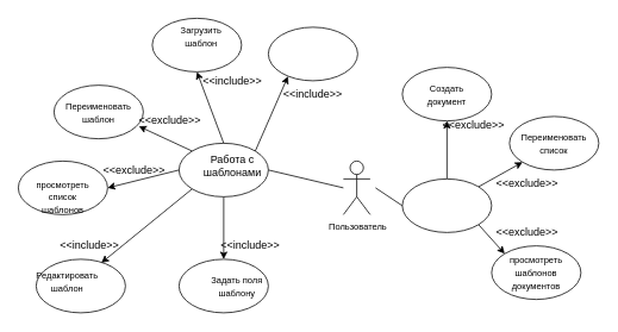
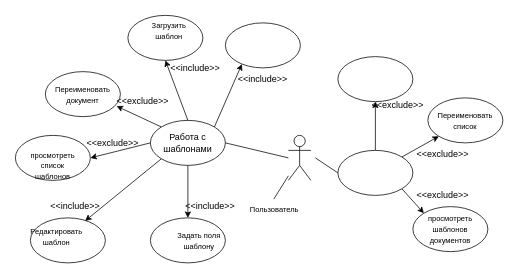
  <mxCell id="0" />
  <mxCell id="1" parent="0" />
  <mxCell id="2" style="rounded=0;orthogonalLoop=1;jettySize=auto;html=1;exitX=0;exitY=0.333;exitDx=0;exitDy=0;exitPerimeter=0;entryX=1;entryY=0.5;entryDx=0;entryDy=0;endArrow=none;endFill=0;" edge="1" parent="1" target="24"><mxGeometry relative="1" as="geometry"><mxPoint x="384" y="210" as="sourcePoint" /><mxPoint x="300" y="200" as="targetPoint" /></mxGeometry></mxCell>
  <mxCell id="3" value="" style="shape=umlActor;verticalLabelPosition=bottom;verticalAlign=top;html=1;outlineConnect=0;" parent="1" vertex="1"><mxGeometry x="384" y="180" width="30" height="60" as="geometry" /></mxCell>
  <mxCell id="4" value="" style="ellipse;whiteSpace=wrap;html=1;" parent="1" vertex="1"><mxGeometry x="40" y="290" width="100" height="60" as="geometry" /></mxCell>
  <mxCell id="5" value="&lt;font style=&quot;font-size: 10px;&quot;&gt;Редактировать шаблон&lt;br&gt;&lt;/font&gt;" style="text;html=1;align=center;verticalAlign=middle;whiteSpace=wrap;rounded=0;" parent="1" vertex="1"><mxGeometry x="45" y="300" width="60" height="30" as="geometry" /></mxCell>
  <mxCell id="6" value="" style="ellipse;whiteSpace=wrap;html=1;" parent="1" vertex="1"><mxGeometry x="200" y="290" width="100" height="60" as="geometry" /></mxCell>
  <mxCell id="7" value="&lt;font style=&quot;font-size: 10px;&quot;&gt;Задать поля шаблону&lt;br&gt;&lt;/font&gt;" style="text;html=1;align=center;verticalAlign=middle;whiteSpace=wrap;rounded=0;" parent="1" vertex="1"><mxGeometry x="235" y="305" width="60" height="30" as="geometry" /></mxCell>
  <mxCell id="8" value="" style="endArrow=none;html=1;rounded=0;exitX=0.5;exitY=0;exitDx=0;exitDy=0;" parent="1" source="20" target="3" edge="1"><mxGeometry width="50" height="50" relative="1" as="geometry"><mxPoint x="360" y="280" as="sourcePoint" /><mxPoint x="410" y="230" as="targetPoint" /></mxGeometry></mxCell>
  <mxCell id="9" value="" style="ellipse;whiteSpace=wrap;html=1;" parent="1" vertex="1"><mxGeometry x="550" y="275" width="100" height="60" as="geometry" /></mxCell>
  <mxCell id="10" value="&lt;font style=&quot;font-size: 10px;&quot;&gt;просмотреть шаблонов документов&lt;br&gt;&lt;/font&gt;" style="text;html=1;align=center;verticalAlign=middle;whiteSpace=wrap;rounded=0;" parent="1" vertex="1"><mxGeometry x="570" y="290" width="60" height="30" as="geometry" /></mxCell>
  <mxCell id="11" value="" style="ellipse;whiteSpace=wrap;html=1;" parent="1" vertex="1"><mxGeometry x="570" y="130" width="100" height="60" as="geometry" /></mxCell>
  <mxCell id="12" value="&lt;font style=&quot;font-size: 10px;&quot;&gt;Переименовать список&lt;/font&gt;" style="text;html=1;align=center;verticalAlign=middle;whiteSpace=wrap;rounded=0;" parent="1" vertex="1"><mxGeometry x="590" y="145" width="60" height="30" as="geometry" /></mxCell>
  <mxCell id="13" value="" style="ellipse;whiteSpace=wrap;html=1;" parent="1" vertex="1"><mxGeometry x="450" y="75" width="100" height="60" as="geometry" /></mxCell>
- <mxCell id="14" value="&lt;font style=&quot;font-size: 10px;&quot;&gt;Создать документ&lt;/font&gt;" style="text;html=1;align=center;verticalAlign=middle;whiteSpace=wrap;rounded=0;" parent="1" vertex="1"><mxGeometry x="470" y="90" width="60" height="30" as="geometry" /></mxCell>
  <mxCell id="15" value="" style="ellipse;whiteSpace=wrap;html=1;" parent="1" vertex="1"><mxGeometry x="170" y="20" width="100" height="60" as="geometry" /></mxCell>
  <mxCell id="16" value="&lt;font style=&quot;font-size: 10px;&quot;&gt;Загрузить шаблон&lt;/font&gt;" style="text;html=1;align=center;verticalAlign=middle;whiteSpace=wrap;rounded=0;" parent="1" vertex="1"><mxGeometry x="195" y="25" width="60" height="30" as="geometry" /></mxCell>
  <mxCell id="17" value="" style="ellipse;whiteSpace=wrap;html=1;" parent="1" vertex="1"><mxGeometry x="300" y="30" width="100" height="60" as="geometry" /></mxCell>
  <mxCell id="18" value="" style="ellipse;whiteSpace=wrap;html=1;" parent="1" vertex="1"><mxGeometry x="60" y="95" width="100" height="60" as="geometry" /></mxCell>
- <mxCell id="19" value="&lt;font style=&quot;font-size: 10px;&quot;&gt;Переименовать шаблон&lt;/font&gt;" style="text;html=1;align=center;verticalAlign=middle;whiteSpace=wrap;rounded=0;" parent="1" vertex="1"><mxGeometry x="80" y="110" width="60" height="30" as="geometry" /></mxCell>
- <mxCell id="20" value="&lt;font style=&quot;font-size: 10px;&quot;&gt;Пользователь&lt;/font&gt;" style="text;html=1;align=center;verticalAlign=middle;resizable=0;points=[];autosize=1;strokeColor=none;fillColor=none;" parent="1" vertex="1"><mxGeometry x="358" y="240" width="83" height="26" as="geometry" /></mxCell>
+ <mxCell id="19" value="&lt;font style=&quot;font-size: 10px;&quot;&gt;Переименовать документ&lt;/font&gt;" style="text;html=1;align=center;verticalAlign=middle;whiteSpace=wrap;rounded=0;" parent="1" vertex="1"><mxGeometry x="80" y="110" width="60" height="30" as="geometry" /></mxCell>
+ <mxCell id="20" value="&lt;font style=&quot;font-size: 10px;&quot;&gt;Пользователь&lt;/font&gt;" style="text;html=1;align=center;verticalAlign=middle;resizable=0;points=[];autosize=1;strokeColor=none;fillColor=none;" parent="1" vertex="1"><mxGeometry x="323" y="265" width="83" height="26" as="geometry" /></mxCell>
  <mxCell id="21" style="edgeStyle=none;rounded=0;orthogonalLoop=1;jettySize=auto;html=1;exitX=0.5;exitY=1;exitDx=0;exitDy=0;entryX=0.5;entryY=0;entryDx=0;entryDy=0;" edge="1" parent="1" source="24" target="6"><mxGeometry relative="1" as="geometry" /></mxCell>
  <mxCell id="22" style="edgeStyle=none;rounded=0;orthogonalLoop=1;jettySize=auto;html=1;exitX=0.5;exitY=0;exitDx=0;exitDy=0;entryX=0.5;entryY=1;entryDx=0;entryDy=0;" edge="1" parent="1" source="24" target="15"><mxGeometry relative="1" as="geometry" /></mxCell>
  <mxCell id="23" style="edgeStyle=none;rounded=0;orthogonalLoop=1;jettySize=auto;html=1;exitX=0;exitY=0.5;exitDx=0;exitDy=0;entryX=1;entryY=0.5;entryDx=0;entryDy=0;" edge="1" parent="1" source="24" target="29"><mxGeometry relative="1" as="geometry" /></mxCell>
  <mxCell id="24" value="" style="ellipse;whiteSpace=wrap;html=1;" vertex="1" parent="1"><mxGeometry x="200" y="160" width="100" height="60" as="geometry" /></mxCell>
- <mxCell id="25" value="Работа с шаблонами" style="text;html=1;align=center;verticalAlign=middle;whiteSpace=wrap;rounded=0;" vertex="1" parent="1"><mxGeometry x="230" y="170" width="60" height="30" as="geometry" /></mxCell>
+ <mxCell id="25" value="Работа с шаблонами" style="text;html=1;align=center;verticalAlign=middle;whiteSpace=wrap;rounded=0;" vertex="1" parent="1"><mxGeometry x="220" y="175" width="60" height="30" as="geometry" /></mxCell>
  <mxCell id="26" style="edgeStyle=none;rounded=0;orthogonalLoop=1;jettySize=auto;html=1;exitX=0;exitY=1;exitDx=0;exitDy=0;entryX=0.73;entryY=0.067;entryDx=0;entryDy=0;entryPerimeter=0;flowAnimation=0;" edge="1" parent="1" source="24" target="4"><mxGeometry relative="1" as="geometry" /></mxCell>
  <mxCell id="27" style="edgeStyle=none;rounded=0;orthogonalLoop=1;jettySize=auto;html=1;exitX=0;exitY=0;exitDx=0;exitDy=0;entryX=0.95;entryY=0.767;entryDx=0;entryDy=0;entryPerimeter=0;" edge="1" parent="1" source="24" target="18"><mxGeometry relative="1" as="geometry" /></mxCell>
  <mxCell id="28" style="edgeStyle=none;rounded=0;orthogonalLoop=1;jettySize=auto;html=1;exitX=1;exitY=0;exitDx=0;exitDy=0;entryX=0.22;entryY=0.917;entryDx=0;entryDy=0;entryPerimeter=0;" edge="1" parent="1" source="24" target="17"><mxGeometry relative="1" as="geometry" /></mxCell>
  <mxCell id="29" value="" style="ellipse;whiteSpace=wrap;html=1;" vertex="1" parent="1"><mxGeometry x="20" y="180" width="100" height="60" as="geometry" /></mxCell>
  <mxCell id="30" value="&lt;font style=&quot;font-size: 10px;&quot;&gt;просмотреть список шаблонов&lt;br&gt;&lt;/font&gt;" style="text;html=1;align=center;verticalAlign=middle;whiteSpace=wrap;rounded=0;" vertex="1" parent="1"><mxGeometry x="40" y="205" width="60" height="30" as="geometry" /></mxCell>
  <mxCell id="31" style="edgeStyle=none;rounded=0;orthogonalLoop=1;jettySize=auto;html=1;exitX=0.5;exitY=0;exitDx=0;exitDy=0;entryX=0.5;entryY=1;entryDx=0;entryDy=0;" edge="1" parent="1" source="34" target="13"><mxGeometry relative="1" as="geometry" /></mxCell>
  <mxCell id="32" style="edgeStyle=none;rounded=0;orthogonalLoop=1;jettySize=auto;html=1;exitX=1;exitY=0;exitDx=0;exitDy=0;entryX=0;entryY=1;entryDx=0;entryDy=0;" edge="1" parent="1" source="34" target="11"><mxGeometry relative="1" as="geometry" /></mxCell>
  <mxCell id="33" style="edgeStyle=none;rounded=0;orthogonalLoop=1;jettySize=auto;html=1;exitX=1;exitY=1;exitDx=0;exitDy=0;entryX=0;entryY=0;entryDx=0;entryDy=0;" edge="1" parent="1" source="34" target="9"><mxGeometry relative="1" as="geometry" /></mxCell>
  <mxCell id="34" value="" style="ellipse;whiteSpace=wrap;html=1;" vertex="1" parent="1"><mxGeometry x="450" y="200" width="100" height="60" as="geometry" /></mxCell>
  <mxCell id="35" style="rounded=0;orthogonalLoop=1;jettySize=auto;html=1;entryX=0;entryY=0.5;entryDx=0;entryDy=0;endArrow=none;endFill=0;" edge="1" parent="1" target="34"><mxGeometry relative="1" as="geometry"><mxPoint x="420" y="210" as="sourcePoint" /><mxPoint x="310" y="200" as="targetPoint" /></mxGeometry></mxCell>
  <mxCell id="36" value="&amp;lt;&amp;lt;include&amp;gt;&amp;gt;" style="text;html=1;align=center;verticalAlign=middle;whiteSpace=wrap;rounded=0;" vertex="1" parent="1"><mxGeometry x="250" y="260" width="60" height="30" as="geometry" /></mxCell>
  <mxCell id="37" value="&amp;lt;&amp;lt;include&amp;gt;&amp;gt;" style="text;html=1;align=center;verticalAlign=middle;whiteSpace=wrap;rounded=0;" vertex="1" parent="1"><mxGeometry x="70" y="260" width="60" height="30" as="geometry" /></mxCell>
  <mxCell id="38" value="&amp;lt;&amp;lt;exclude&amp;gt;&amp;gt;" style="text;html=1;align=center;verticalAlign=middle;whiteSpace=wrap;rounded=0;" vertex="1" parent="1"><mxGeometry x="120" y="175" width="60" height="30" as="geometry" /></mxCell>
  <mxCell id="39" value="&amp;lt;&amp;lt;exclude&amp;gt;&amp;gt;" style="text;html=1;align=center;verticalAlign=middle;whiteSpace=wrap;rounded=0;" vertex="1" parent="1"><mxGeometry x="160" y="120" width="60" height="30" as="geometry" /></mxCell>
  <mxCell id="40" value="&amp;lt;&amp;lt;include&amp;gt;&amp;gt;" style="text;html=1;align=center;verticalAlign=middle;whiteSpace=wrap;rounded=0;" vertex="1" parent="1"><mxGeometry x="230" y="75" width="60" height="30" as="geometry" /></mxCell>
  <mxCell id="41" value="&amp;lt;&amp;lt;include&amp;gt;&amp;gt;" style="text;html=1;align=center;verticalAlign=middle;whiteSpace=wrap;rounded=0;" vertex="1" parent="1"><mxGeometry x="320" y="90" width="60" height="30" as="geometry" /></mxCell>
  <mxCell id="42" value="&amp;lt;&amp;lt;exclude&amp;gt;&amp;gt;" style="text;html=1;align=center;verticalAlign=middle;whiteSpace=wrap;rounded=0;" vertex="1" parent="1"><mxGeometry x="500" y="125" width="60" height="30" as="geometry" /></mxCell>
  <mxCell id="43" value="&amp;lt;&amp;lt;exclude&amp;gt;&amp;gt;" style="text;html=1;align=center;verticalAlign=middle;whiteSpace=wrap;rounded=0;" vertex="1" parent="1"><mxGeometry x="560" y="190" width="60" height="30" as="geometry" /></mxCell>
  <mxCell id="44" value="&amp;lt;&amp;lt;exclude&amp;gt;&amp;gt;" style="text;html=1;align=center;verticalAlign=middle;whiteSpace=wrap;rounded=0;" vertex="1" parent="1"><mxGeometry x="560" y="245" width="60" height="30" as="geometry" /></mxCell>
  <mxCell id="45" style="edgeStyle=none;rounded=0;orthogonalLoop=1;jettySize=auto;html=1;exitX=0.75;exitY=1;exitDx=0;exitDy=0;" edge="1" parent="1" source="44" target="44"><mxGeometry relative="1" as="geometry" /></mxCell>
